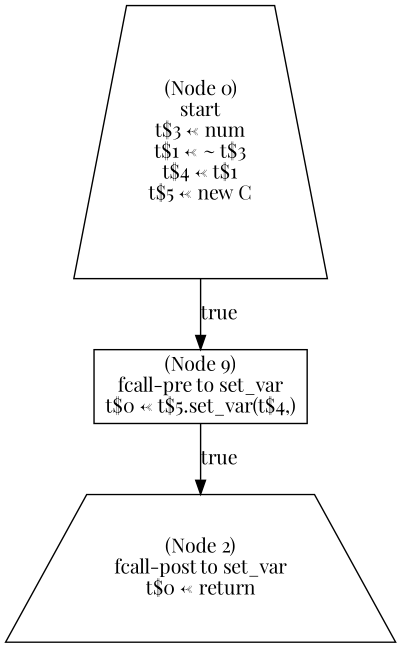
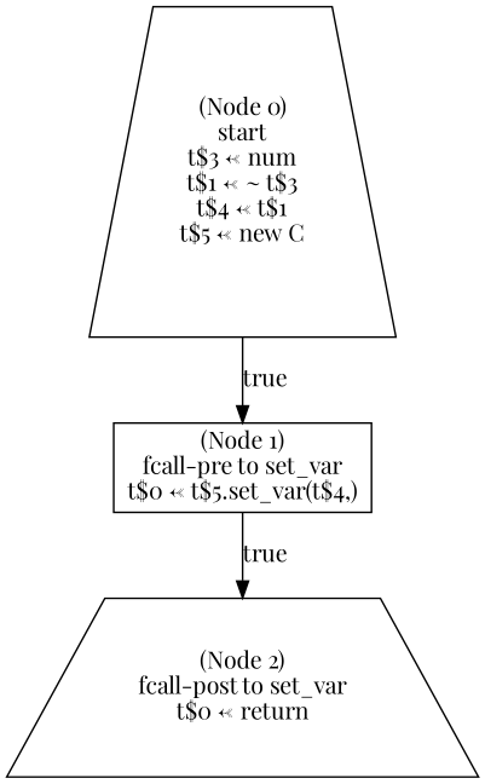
  digraph {
    fontname="Playfair Display"
    node [shape=trapezium fontname="Playfair Display"]
    edge [fontname="Playfair Display"]
    n1 [label="(Node 0)\nstart\nt$3 <- num\nt$1 <- ~ t$3\nt$4 <- t$1\nt$5 <- new C\n"]
-   n2 [label="(Node 9)\nfcall-pre to set_var\nt$0 <- t$5.set_var(t$4,)\n" shape=box]
+   n2 [label="(Node 1)\nfcall-pre to set_var\nt$0 <- t$5.set_var(t$4,)\n" shape=box]
    n3 [label="(Node 2)\nfcall-post to set_var\nt$0 <- return\n"]
    n1 -> n2 [label=true]
    n2 -> n3 [label=true]
  }
